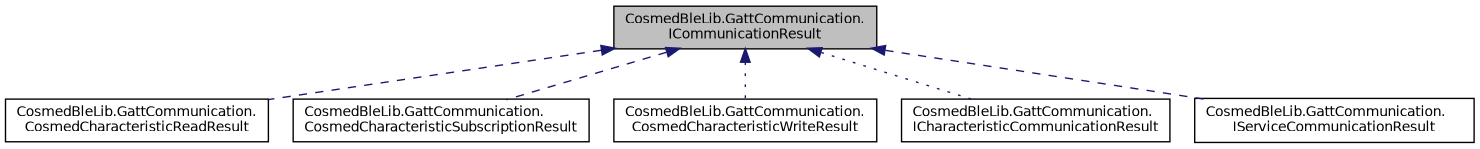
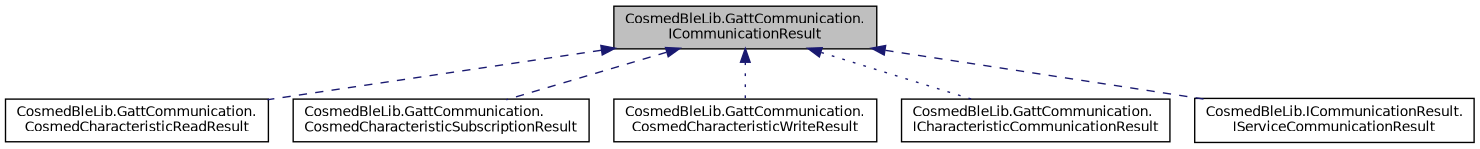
  digraph {
    rankdir=TB
    node [color=black fillcolor=white fontname=Helvetica fontsize=10 shape=record style=filled]
    edge [color=midnightblue dir=back fontname=Helvetica fontsize=10 labelfontname=Helvetica labelfontsize=10 style=dashed]
    n1 [fillcolor=grey75 fontcolor=black height=0.2 label="CosmedBleLib.GattCommunication.\lICommunicationResult" width=0.4]
    n2 [height=0.2 label="CosmedBleLib.GattCommunication.\lCosmedCharacteristicReadResult" width=0.4]
    n3 [height=0.2 label="CosmedBleLib.GattCommunication.\lCosmedCharacteristicSubscriptionResult" width=0.4]
    n4 [height=0.2 label="CosmedBleLib.GattCommunication.\lCosmedCharacteristicWriteResult" width=0.4]
    n5 [height=0.2 label="CosmedBleLib.GattCommunication.\lICharacteristicCommunicationResult" width=0.4]
-   n6 [height=0.2 label="CosmedBleLib.GattCommunication.\lIServiceCommunicationResult" width=0.4]
+   n6 [height=0.2 label="CosmedBleLib.ICommunicationResult.\lIServiceCommunicationResult" width=0.4]
    n1 -> n2
    n1 -> n3
    n1 -> n4 [style=dotted]
    n1 -> n5 [style=dotted]
    n1 -> n6
  }
